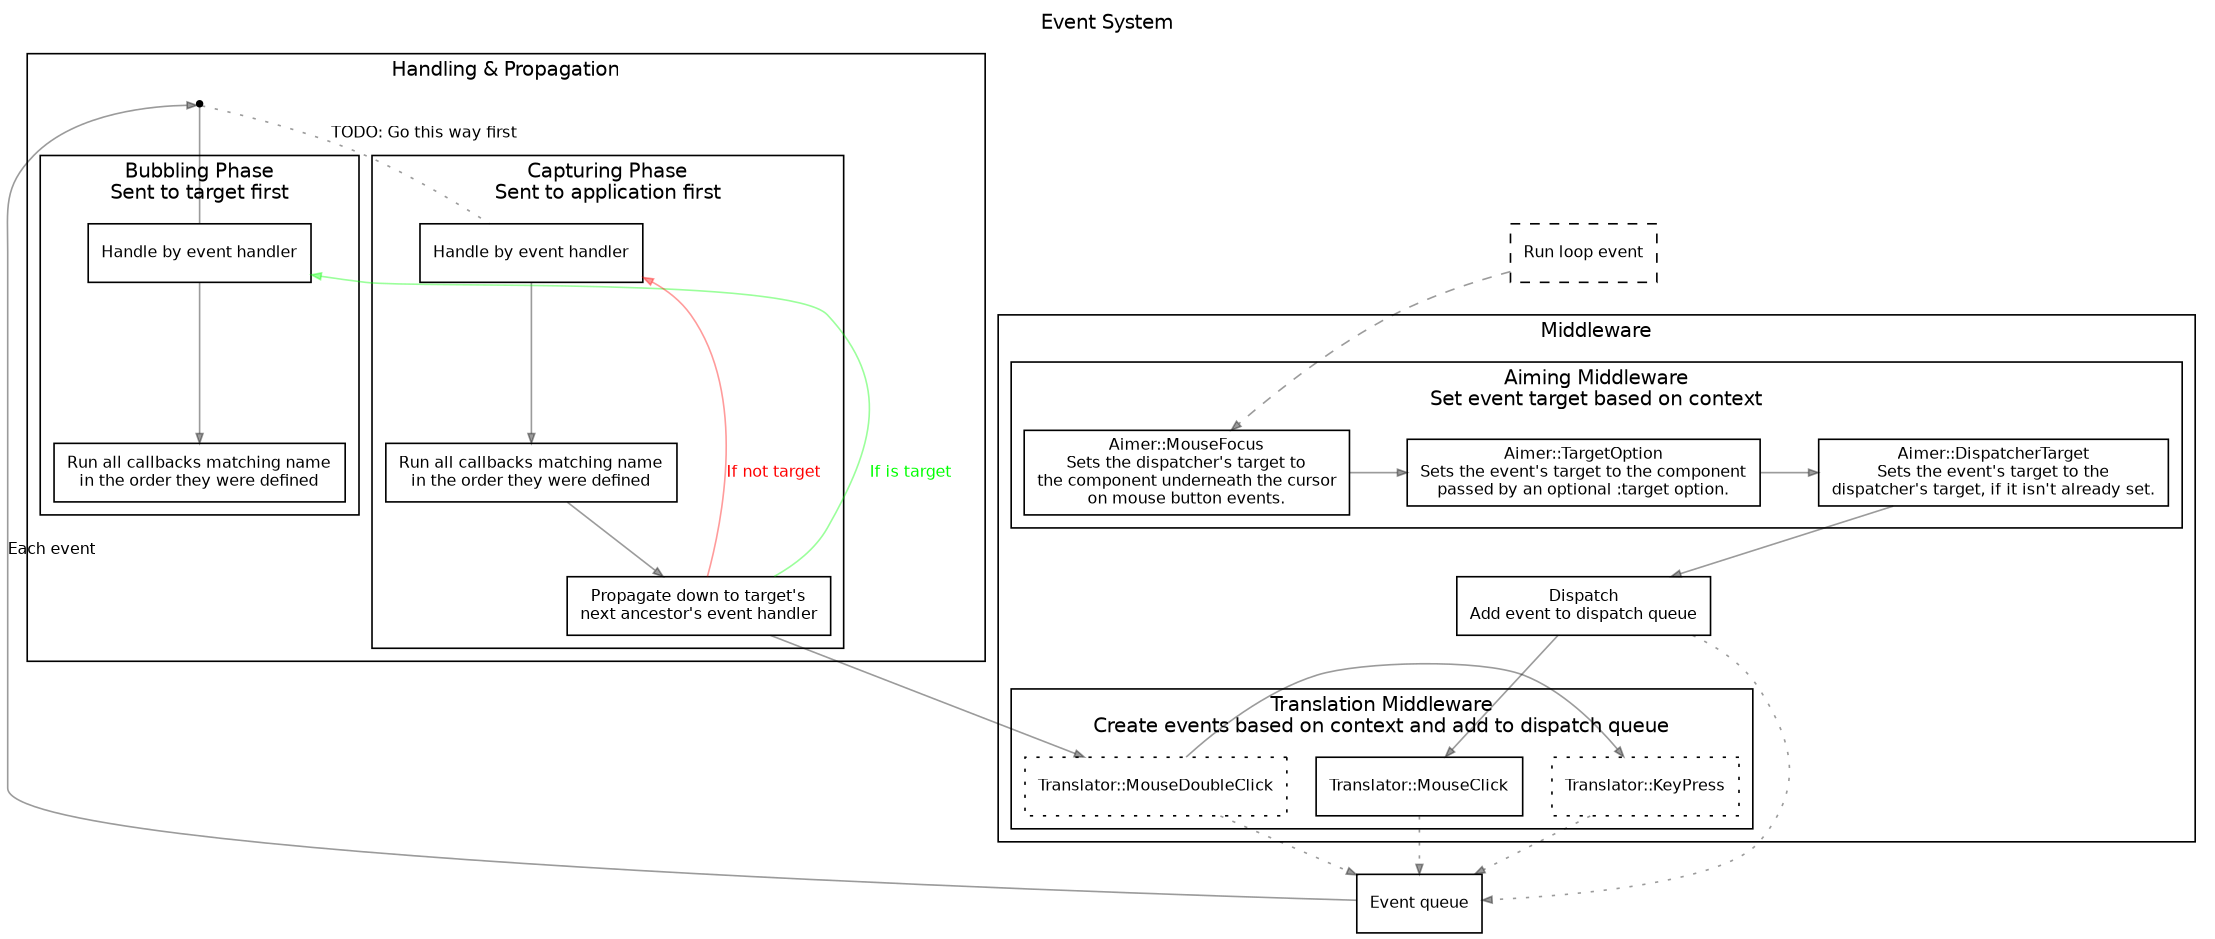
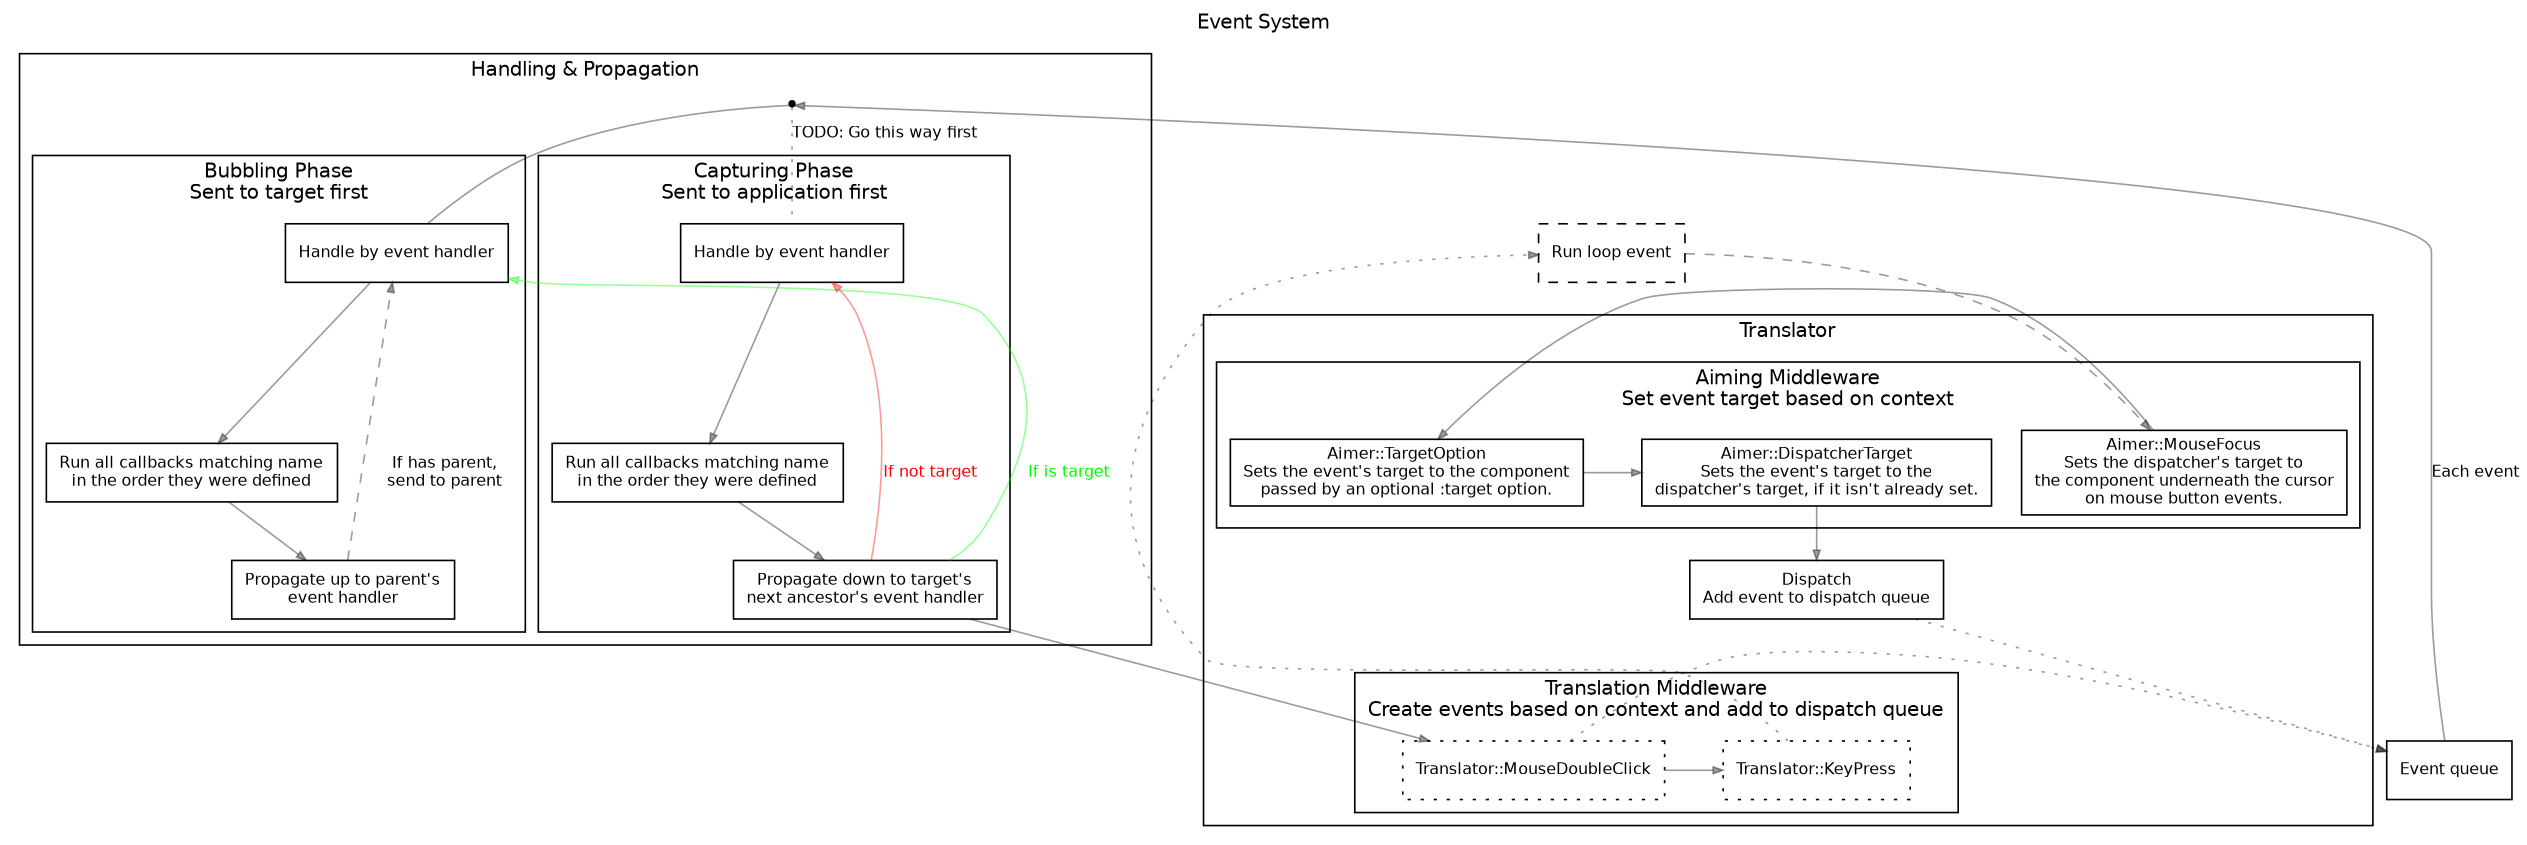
  digraph {
    fontname=Helvetica
    fontsize=12
    label="Event System"
    labelloc=top
    rankdir=TB
    ranksep=0.3
    node [fontname=Helvetica fontsize=10 shape=box]
    edge [arrowsize=0.6 color="#00000064" fontname=Helvetica fontsize=10]
    n1 [label="Aimer::MouseFocus\nSets the dispatcher's target to\nthe component underneath the cursor\non mouse button events."]
    n2 [label="Aimer::TargetOption\nSets the event's target to the component\npassed by an optional :target option."]
    n3 [label="Aimer::DispatcherTarget\nSets the event's target to the\ndispatcher's target, if it isn't already set."]
-   n4 [label="Translator::MouseClick"]
    n5 [label="Translator::MouseDoubleClick" style=dotted]
    n6 [label="Translator::KeyPress" style=dotted]
    n7 [label="Dispatch\nAdd event to dispatch queue"]
    n8 [label="Handle by event handler"]
    n9 [label="Run all callbacks matching name\nin the order they were defined"]
+   n10 [label="Propagate up to parent's\nevent handler"]
    n11 [label="Handle by event handler"]
    n12 [label="Run all callbacks matching name\nin the order they were defined"]
    n13 [label="Propagate down to target's\nnext ancestor's event handler"]
    handling_phase_join [shape=point]
    n15 [label="Event queue"]
    n16 [label="Run loop event" style=dashed]
    subgraph cluster_1 {
-     label=Middleware
+     label=Translator
      n7
      subgraph cluster_2 {
        label="Aiming Middleware\nSet event target based on context"
        subgraph sub_3 {
          label="Aiming Middleware\nSet event target based on context"
          rank=same
          n1
          n2
          n3
        }
      }
      subgraph cluster_4 {
        label="Translation Middleware\nCreate events based on context and add to dispatch queue"
        subgraph sub_5 {
          label="Translation Middleware\nCreate events based on context and add to dispatch queue"
          rank=same
-         n4
          n5
          n6
        }
      }
    }
    subgraph cluster_6 {
      label="Handling & Propagation"
      handling_phase_join
      subgraph cluster_7 {
        label="Bubbling Phase\nSent to target first"
        n8
        n9
+       n10
      }
      subgraph cluster_8 {
        label="Capturing Phase\nSent to application first"
        n11
        n12
        n13
      }
    }
    n1 -> n2
    n1 -> n7 [style=invis]
    n2 -> n3
    n2 -> n7 [style=invis]
    n3 -> n7
-   n4 -> n15 [style=dotted]
    n5 -> n6
    n5 -> n15 [style=dotted]
-   n6 -> n15 [style=dotted]
-   n7 -> n4
+   n6 -> n16 [style=dotted]
    n7 -> n5 [style=invis]
    n7 -> n6 [style=invis]
    n7 -> n15 [style=dotted]
    n8 -> n9
+   n9 -> n10
+   n10 -> n8 [label="If has parent,\nsend to parent" style=dashed]
    n11 -> n12
    n12 -> n13
    n13 -> n5
    n13 -> n8 [color="#00FF0064" constraint=false fontcolor="#00FF00" label="If is target"]
    n13 -> n11 [color="#FF000064" fontcolor="#FF0000" label="If not target"]
    handling_phase_join -> n8 [dir=none]
    handling_phase_join -> n11 [dir=none label="TODO: Go this way first" style=dotted]
    n15 -> handling_phase_join [label="Each event"]
    n16 -> n1 [style=dashed]
    n16 -> n2 [style=invis]
    n16 -> n3 [style=invis]
  }
